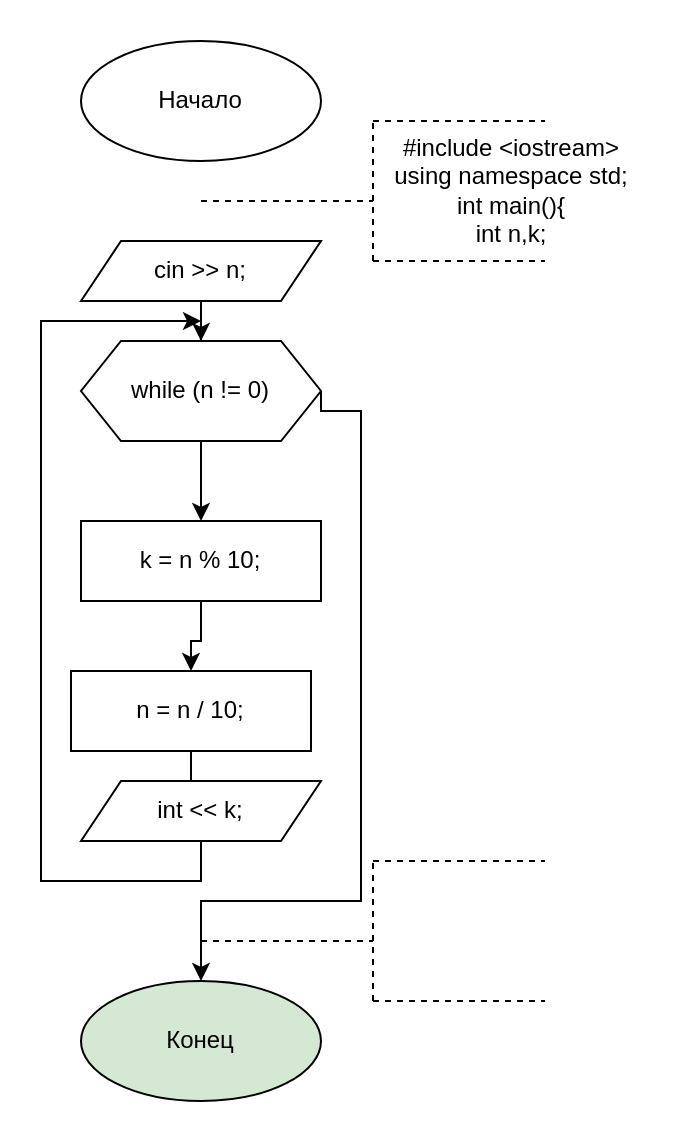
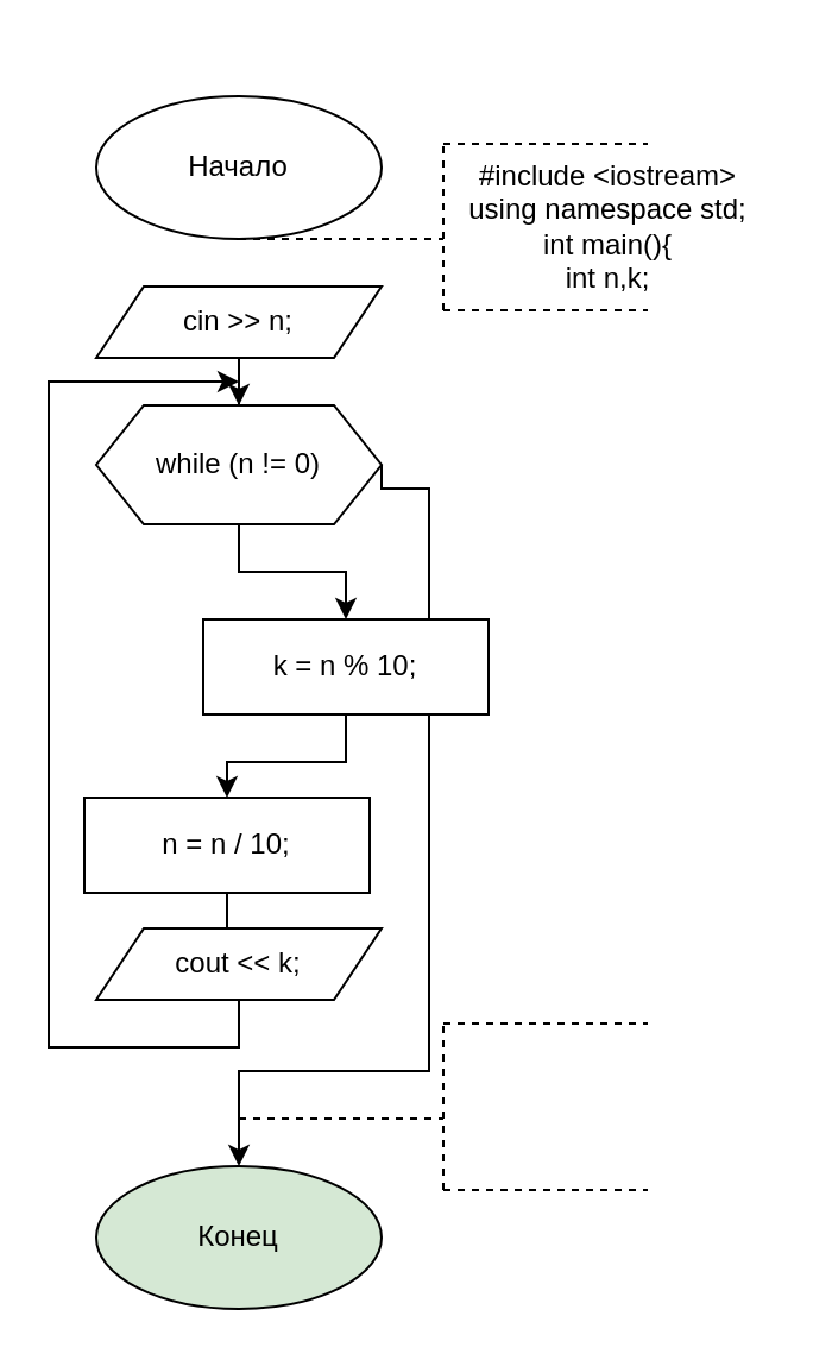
  <mxCell id="0" />
  <mxCell id="1" parent="0" />
- <mxCell id="2" value="Начало" style="ellipse;whiteSpace=wrap;html=1;" vertex="1" parent="1"><mxGeometry x="40" y="20" width="120" height="60" as="geometry" /></mxCell>
+ <mxCell id="2" value="Начало" style="ellipse;whiteSpace=wrap;html=1;" vertex="1" parent="1"><mxGeometry x="40" y="40" width="120" height="60" as="geometry" /></mxCell>
  <mxCell id="3" value="" style="edgeStyle=orthogonalEdgeStyle;rounded=0;orthogonalLoop=1;jettySize=auto;html=1;" edge="1" parent="1" source="4" target="7"><mxGeometry relative="1" as="geometry" /></mxCell>
  <mxCell id="4" value="cin &amp;gt;&amp;gt; n;" style="shape=parallelogram;perimeter=parallelogramPerimeter;whiteSpace=wrap;html=1;fixedSize=1;" vertex="1" parent="1"><mxGeometry x="40" y="120" width="120" height="30" as="geometry" /></mxCell>
  <mxCell id="5" value="" style="edgeStyle=orthogonalEdgeStyle;rounded=0;orthogonalLoop=1;jettySize=auto;html=1;" edge="1" parent="1" source="7" target="14"><mxGeometry relative="1" as="geometry" /></mxCell>
  <mxCell id="6" style="edgeStyle=orthogonalEdgeStyle;rounded=0;orthogonalLoop=1;jettySize=auto;html=1;exitX=1;exitY=0.5;exitDx=0;exitDy=0;" edge="1" parent="1" source="7"><mxGeometry relative="1" as="geometry"><mxPoint x="100" y="490" as="targetPoint" /><Array as="points"><mxPoint x="180" y="205" /><mxPoint x="180" y="450" /><mxPoint x="100" y="450" /></Array></mxGeometry></mxCell>
  <mxCell id="7" value="while (n != 0)" style="shape=hexagon;perimeter=hexagonPerimeter2;whiteSpace=wrap;html=1;fixedSize=1;" vertex="1" parent="1"><mxGeometry x="40" y="170" width="120" height="50" as="geometry" /></mxCell>
  <mxCell id="8" value="" style="endArrow=none;dashed=1;html=1;rounded=0;" edge="1" parent="1"><mxGeometry width="50" height="50" relative="1" as="geometry"><mxPoint x="100" y="100" as="sourcePoint" /><mxPoint x="186" y="100" as="targetPoint" /></mxGeometry></mxCell>
  <mxCell id="9" value="" style="endArrow=none;dashed=1;html=1;rounded=0;" edge="1" parent="1"><mxGeometry width="50" height="50" relative="1" as="geometry"><mxPoint x="186" y="130" as="sourcePoint" /><mxPoint x="186" y="60" as="targetPoint" /></mxGeometry></mxCell>
  <mxCell id="10" value="" style="endArrow=none;dashed=1;html=1;rounded=0;" edge="1" parent="1"><mxGeometry width="50" height="50" relative="1" as="geometry"><mxPoint x="186" y="60" as="sourcePoint" /><mxPoint x="272" y="60" as="targetPoint" /></mxGeometry></mxCell>
  <mxCell id="11" value="" style="endArrow=none;dashed=1;html=1;rounded=0;" edge="1" parent="1"><mxGeometry width="50" height="50" relative="1" as="geometry"><mxPoint x="186" y="130" as="sourcePoint" /><mxPoint x="272" y="130" as="targetPoint" /></mxGeometry></mxCell>
  <mxCell id="12" value="&lt;div&gt;#include &amp;lt;iostream&amp;gt;&lt;/div&gt;&lt;div&gt;using namespace std;&lt;/div&gt;&lt;div&gt;int main()&lt;span&gt;{&lt;/span&gt;&lt;/div&gt;&lt;div&gt;&lt;span&gt;&#09;&lt;/span&gt;int n,k;&lt;/div&gt;" style="text;html=1;align=center;verticalAlign=middle;resizable=0;points=[];autosize=1;strokeColor=none;fillColor=none;" vertex="1" parent="1"><mxGeometry x="190" y="65" width="130" height="60" as="geometry" /></mxCell>
  <mxCell id="13" value="" style="edgeStyle=orthogonalEdgeStyle;rounded=0;orthogonalLoop=1;jettySize=auto;html=1;" edge="1" parent="1" source="14" target="16"><mxGeometry relative="1" as="geometry" /></mxCell>
- <mxCell id="14" value="k = n % 10;" style="whiteSpace=wrap;html=1;" vertex="1" parent="1"><mxGeometry x="40" y="260" width="120" height="40" as="geometry" /></mxCell>
+ <mxCell id="14" value="k = n % 10;" style="whiteSpace=wrap;html=1;" vertex="1" parent="1"><mxGeometry x="85" y="260" width="120" height="40" as="geometry" /></mxCell>
  <mxCell id="15" value="" style="edgeStyle=orthogonalEdgeStyle;rounded=0;orthogonalLoop=1;jettySize=auto;html=1;" edge="1" parent="1" source="16"><mxGeometry relative="1" as="geometry"><mxPoint x="100.029" y="390" as="targetPoint" /></mxGeometry></mxCell>
  <mxCell id="16" value="n = n / 10;" style="whiteSpace=wrap;html=1;" vertex="1" parent="1"><mxGeometry x="35" y="335" width="120" height="40" as="geometry" /></mxCell>
  <mxCell id="17" style="edgeStyle=orthogonalEdgeStyle;rounded=0;orthogonalLoop=1;jettySize=auto;html=1;exitX=0.5;exitY=1;exitDx=0;exitDy=0;" edge="1" parent="1" source="18"><mxGeometry relative="1" as="geometry"><mxPoint x="100" y="160" as="targetPoint" /><Array as="points"><mxPoint x="100" y="440" /><mxPoint x="20" y="440" /><mxPoint x="20" y="160" /></Array></mxGeometry></mxCell>
- <mxCell id="18" value="int &amp;lt;&amp;lt; k;" style="shape=parallelogram;perimeter=parallelogramPerimeter;whiteSpace=wrap;html=1;fixedSize=1;" vertex="1" parent="1"><mxGeometry x="40" y="390" width="120" height="30" as="geometry" /></mxCell>
+ <mxCell id="18" value="cout &amp;lt;&amp;lt; k;" style="shape=parallelogram;perimeter=parallelogramPerimeter;whiteSpace=wrap;html=1;fixedSize=1;" vertex="1" parent="1"><mxGeometry x="40" y="390" width="120" height="30" as="geometry" /></mxCell>
  <mxCell id="19" value="Конец" style="ellipse;whiteSpace=wrap;html=1;fillColor=#d5e8d4;" vertex="1" parent="1"><mxGeometry x="40" y="490" width="120" height="60" as="geometry" /></mxCell>
  <mxCell id="20" value="" style="endArrow=none;dashed=1;html=1;rounded=0;" edge="1" parent="1"><mxGeometry width="50" height="50" relative="1" as="geometry"><mxPoint x="100" y="470" as="sourcePoint" /><mxPoint x="186" y="470" as="targetPoint" /></mxGeometry></mxCell>
  <mxCell id="21" value="" style="endArrow=none;dashed=1;html=1;rounded=0;" edge="1" parent="1"><mxGeometry width="50" height="50" relative="1" as="geometry"><mxPoint x="186" y="500" as="sourcePoint" /><mxPoint x="186" y="430" as="targetPoint" /></mxGeometry></mxCell>
  <mxCell id="22" value="" style="endArrow=none;dashed=1;html=1;rounded=0;" edge="1" parent="1"><mxGeometry width="50" height="50" relative="1" as="geometry"><mxPoint x="186" y="430" as="sourcePoint" /><mxPoint x="272" y="430" as="targetPoint" /></mxGeometry></mxCell>
  <mxCell id="23" value="" style="endArrow=none;dashed=1;html=1;rounded=0;" edge="1" parent="1"><mxGeometry width="50" height="50" relative="1" as="geometry"><mxPoint x="186" y="500" as="sourcePoint" /><mxPoint x="272" y="500" as="targetPoint" /></mxGeometry></mxCell>
